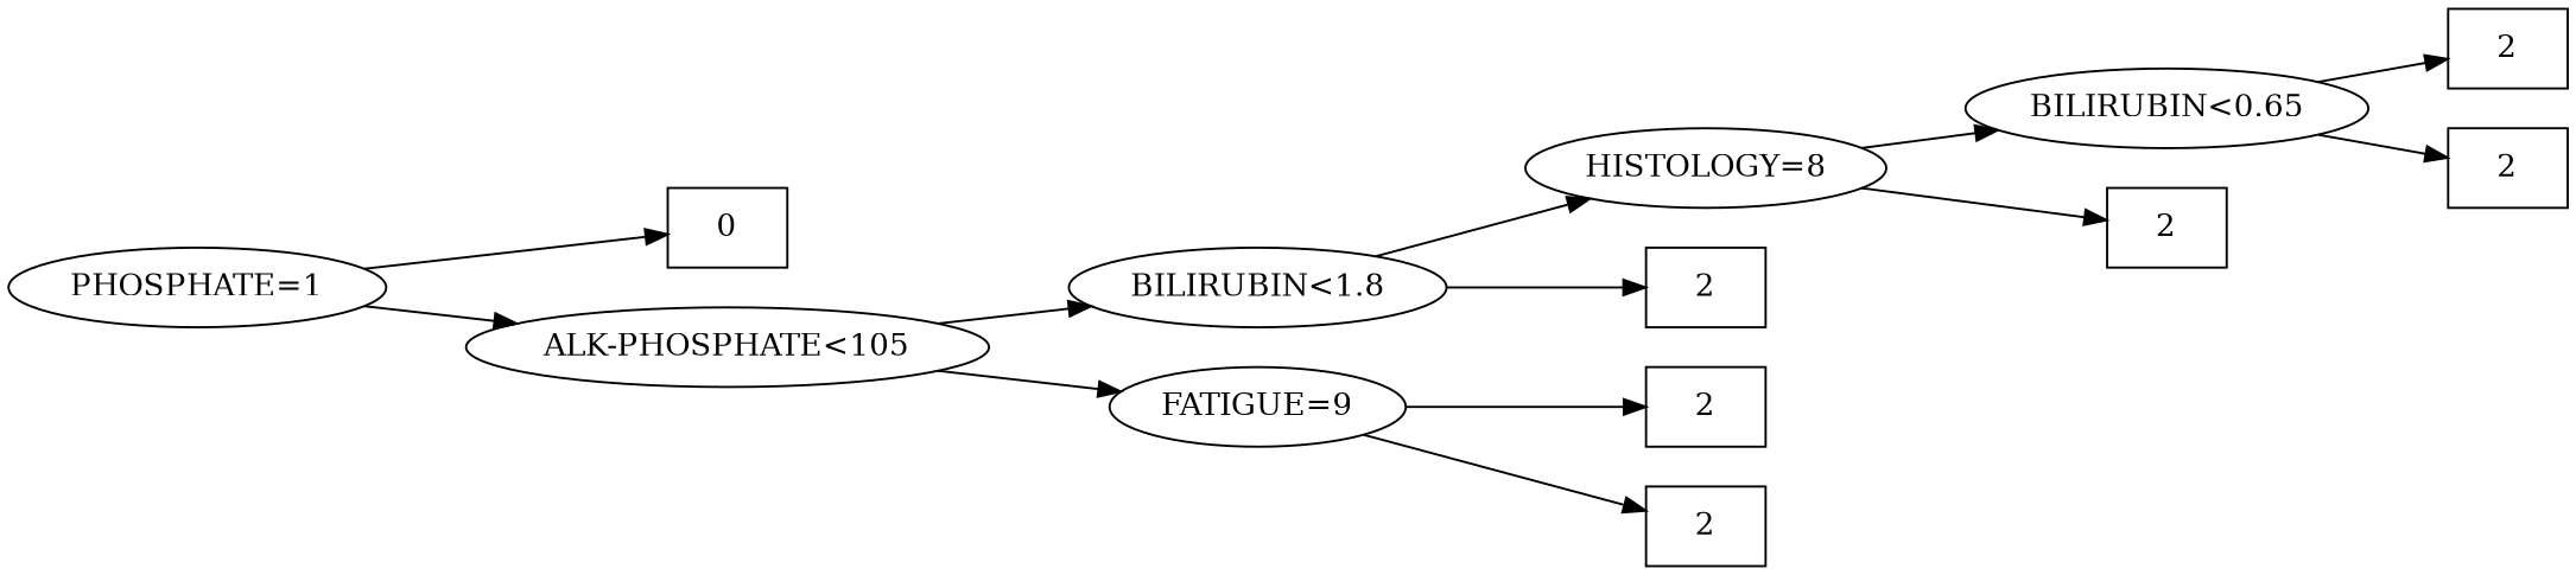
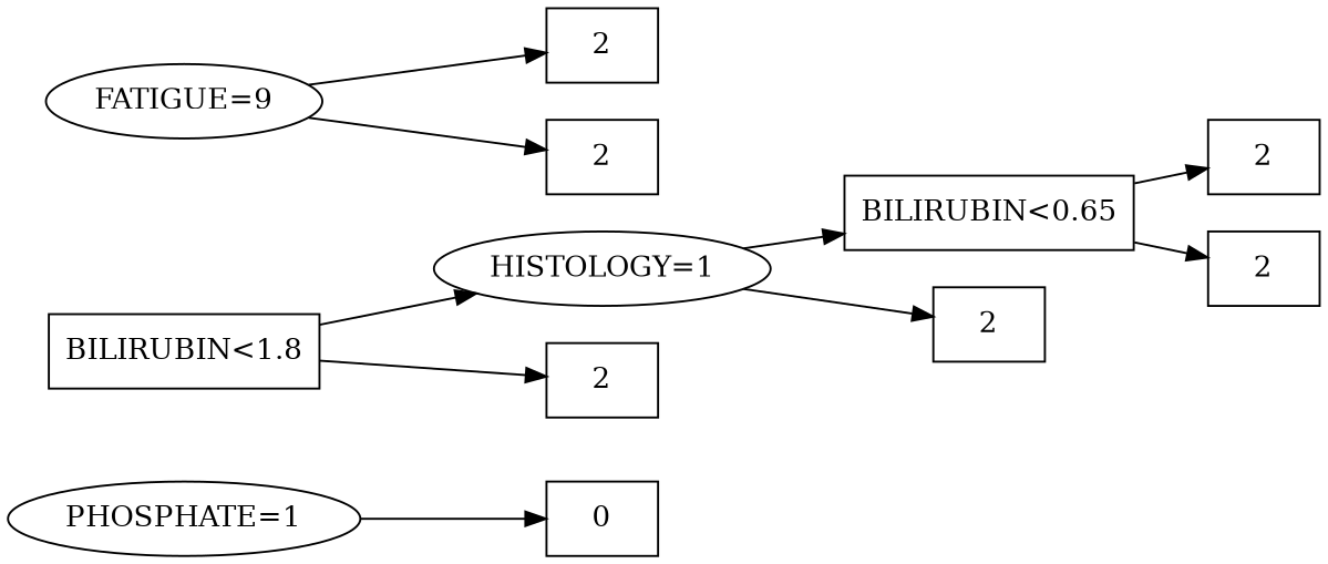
  digraph {
    rankdir=LR
    node [shape=box]
    n1 [label="PHOSPHATE=1" shape=ellipse]
    n2 [label=0]
-   n3 [label="ALK-PHOSPHATE<105" shape=ellipse]
-   n4 [label="BILIRUBIN<1.8" shape=ellipse]
+   n4 [label="BILIRUBIN<1.8"]
    n5 [label="FATIGUE=9" shape=ellipse]
-   n6 [label="HISTOLOGY=8" shape=ellipse]
+   n6 [label="HISTOLOGY=1" shape=ellipse]
    n7 [label=2]
    n8 [label=2]
    n9 [label=2]
-   n10 [label="BILIRUBIN<0.65" shape=ellipse]
+   n10 [label="BILIRUBIN<0.65"]
    n11 [label=2]
    n12 [label=2]
    n13 [label=2]
    n1 -> n2
-   n1 -> n3
-   n3 -> n4
-   n3 -> n5
    n4 -> n6
    n4 -> n7
    n5 -> n8
    n5 -> n9
    n6 -> n10
    n6 -> n11
    n10 -> n12
    n10 -> n13
  }
